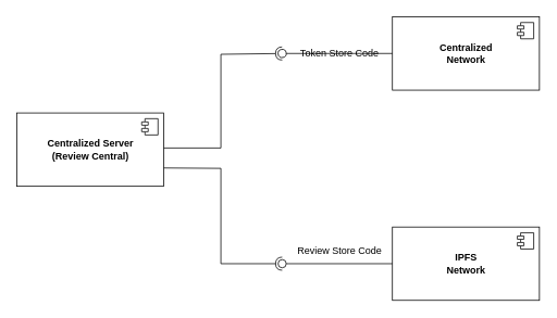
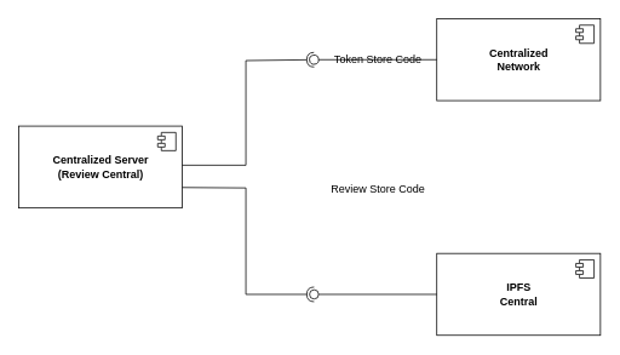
  <mxCell id="0" />
  <mxCell id="1" parent="0" />
  <mxCell id="2" value="&lt;div&gt;&lt;b&gt;Centralized Server&lt;/b&gt;&lt;/div&gt;&lt;div&gt;&lt;b&gt;(Review Central)&lt;br&gt;&lt;/b&gt;&lt;/div&gt;" style="html=1;dropTarget=0;" vertex="1" parent="1"><mxGeometry x="20" y="138" width="180" height="90" as="geometry" /></mxCell>
  <mxCell id="3" value="" style="shape=module;jettyWidth=8;jettyHeight=4;" vertex="1" parent="2"><mxGeometry x="1" width="20" height="20" relative="1" as="geometry"><mxPoint x="-27" y="7" as="offset" /></mxGeometry></mxCell>
  <mxCell id="4" value="&lt;div&gt;&lt;b&gt;Centralized&lt;/b&gt;&lt;br&gt;&lt;/div&gt;&lt;div&gt;&lt;b&gt;Network&lt;/b&gt;&lt;br&gt;&lt;/div&gt;" style="html=1;dropTarget=0;" vertex="1" parent="1"><mxGeometry x="480" y="20" width="180" height="90" as="geometry" /></mxCell>
  <mxCell id="5" value="" style="shape=module;jettyWidth=8;jettyHeight=4;" vertex="1" parent="4"><mxGeometry x="1" width="20" height="20" relative="1" as="geometry"><mxPoint x="-27" y="7" as="offset" /></mxGeometry></mxCell>
- <mxCell id="6" value="&lt;div&gt;&lt;b&gt;IPFS&lt;/b&gt;&lt;/div&gt;&lt;div&gt;&lt;b&gt;Network&lt;br&gt;&lt;/b&gt;&lt;/div&gt;" style="html=1;dropTarget=0;" vertex="1" parent="1"><mxGeometry x="480" y="278" width="180" height="90" as="geometry" /></mxCell>
+ <mxCell id="6" value="&lt;div&gt;&lt;b&gt;IPFS&lt;/b&gt;&lt;/div&gt;&lt;div&gt;&lt;b&gt;Central&lt;br&gt;&lt;/b&gt;&lt;/div&gt;" style="html=1;dropTarget=0;" vertex="1" parent="1"><mxGeometry x="480" y="278" width="180" height="90" as="geometry" /></mxCell>
  <mxCell id="7" value="" style="shape=module;jettyWidth=8;jettyHeight=4;" vertex="1" parent="6"><mxGeometry x="1" width="20" height="20" relative="1" as="geometry"><mxPoint x="-27" y="7" as="offset" /></mxGeometry></mxCell>
  <mxCell id="8" value="" style="rounded=0;orthogonalLoop=1;jettySize=auto;html=1;endArrow=none;endFill=0;exitX=0;exitY=0.5;exitDx=0;exitDy=0;" edge="1" target="10" parent="1" source="4"><mxGeometry relative="1" as="geometry"><mxPoint x="360" y="128" as="sourcePoint" /></mxGeometry></mxCell>
  <mxCell id="9" value="" style="rounded=0;orthogonalLoop=1;jettySize=auto;html=1;endArrow=halfCircle;endFill=0;endSize=6;strokeWidth=1;exitX=1;exitY=0.5;exitDx=0;exitDy=0;" edge="1" parent="1"><mxGeometry relative="1" as="geometry"><mxPoint x="200" y="181" as="sourcePoint" /><mxPoint x="345" y="65" as="targetPoint" /><Array as="points"><mxPoint x="270" y="181" /><mxPoint x="270" y="66" /></Array></mxGeometry></mxCell>
  <mxCell id="10" value="" style="ellipse;whiteSpace=wrap;html=1;fontFamily=Helvetica;fontSize=12;fontColor=#000000;align=center;strokeColor=#000000;fillColor=#ffffff;points=[];aspect=fixed;resizable=0;rotation=-10;" vertex="1" parent="1"><mxGeometry x="340" y="60" width="10" height="10" as="geometry" /></mxCell>
  <mxCell id="11" value="" style="rounded=0;orthogonalLoop=1;jettySize=auto;html=1;endArrow=none;endFill=0;exitX=0;exitY=0.5;exitDx=0;exitDy=0;" edge="1" target="13" parent="1" source="6"><mxGeometry relative="1" as="geometry"><mxPoint x="320" y="253" as="sourcePoint" /></mxGeometry></mxCell>
  <mxCell id="12" value="" style="rounded=0;orthogonalLoop=1;jettySize=auto;html=1;endArrow=halfCircle;endFill=0;entryX=0.5;entryY=0.5;entryDx=0;entryDy=0;endSize=6;strokeWidth=1;exitX=1;exitY=0.75;exitDx=0;exitDy=0;" edge="1" target="13" parent="1" source="2"><mxGeometry relative="1" as="geometry"><mxPoint x="360" y="253" as="sourcePoint" /><Array as="points"><mxPoint x="270" y="206" /><mxPoint x="270" y="323" /></Array></mxGeometry></mxCell>
  <mxCell id="13" value="" style="ellipse;whiteSpace=wrap;html=1;fontFamily=Helvetica;fontSize=12;fontColor=#000000;align=center;strokeColor=#000000;fillColor=#ffffff;points=[];aspect=fixed;resizable=0;" vertex="1" parent="1"><mxGeometry x="340" y="318" width="10" height="10" as="geometry" /></mxCell>
  <mxCell id="14" value="Token Store Code" style="text;html=1;resizable=0;autosize=1;align=center;verticalAlign=middle;points=[];fillColor=none;strokeColor=none;rounded=0;" vertex="1" parent="1"><mxGeometry x="360" y="55" width="110" height="20" as="geometry" /></mxCell>
- <mxCell id="15" value="Review Store Code" style="text;html=1;resizable=0;autosize=1;align=center;verticalAlign=middle;points=[];fillColor=none;strokeColor=none;rounded=0;" vertex="1" parent="1"><mxGeometry x="355" y="298" width="120" height="20" as="geometry" /></mxCell>
+ <mxCell id="15" value="Review Store Code" style="text;html=1;resizable=0;autosize=1;align=center;verticalAlign=middle;points=[];fillColor=none;strokeColor=none;rounded=0;" vertex="1" parent="1"><mxGeometry x="355" y="198" width="120" height="20" as="geometry" /></mxCell>
